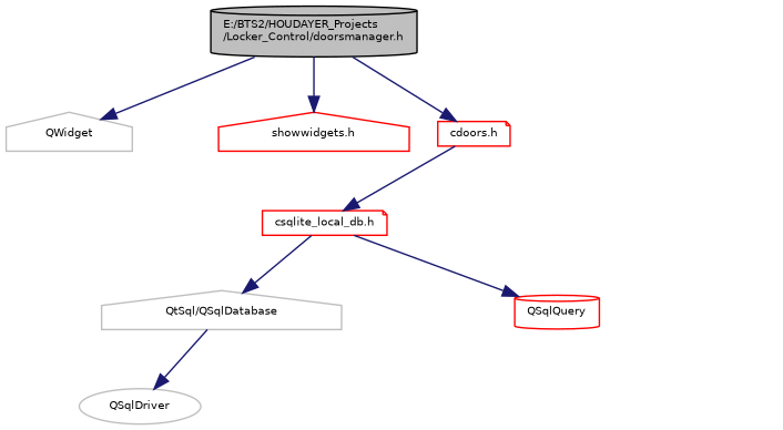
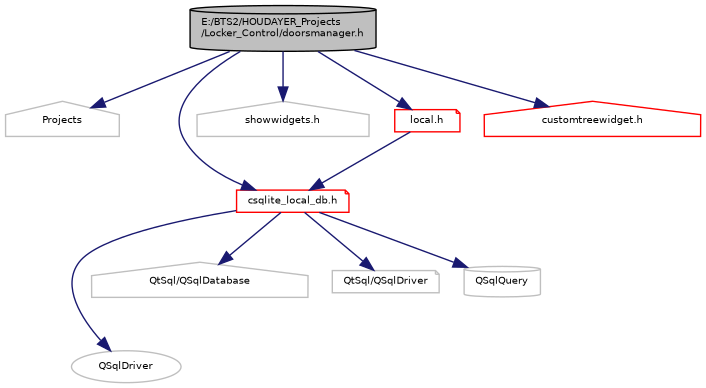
  digraph {
    node [color=grey75 fontname=Helvetica fontsize=7 shape=house]
    edge [color=midnightblue fontname=Helvetica fontsize=7 labelfontname=Helvetica labelfontsize=7 style=solid]
    n1 [color=black fillcolor=grey75 fontcolor=black height=0.2 label="E:/BTS2/HOUDAYER_Projects\l/Locker_Control/doorsmanager.h" shape=cylinder style=filled width=0.4]
-   n2 [height=0.2 label=QWidget width=0.4]
+   n2 [height=0.2 label=Projects width=0.4]
    n3 [color=red height=0.2 label="csqlite_local_db.h" shape=note width=0.4]
-   n4 [color=red height=0.2 label="showwidgets.h" width=0.4]
-   n5 [color=red height=0.2 label="cdoors.h" shape=note width=0.4]
+   n4 [height=0.2 label="showwidgets.h" width=0.4]
+   n5 [color=red height=0.2 label="local.h" shape=note width=0.4]
+   n6 [color=red height=0.2 label="customtreewidget.h" width=0.4]
    n7 [height=0.2 label=QSqlDriver shape=ellipse width=0.4]
    n8 [height=0.2 label="QtSql/QSqlDatabase" width=0.4]
-   n10 [color=red height=0.2 label=QSqlQuery shape=cylinder width=0.4]
+   n9 [height=0.2 label="QtSql/QSqlDriver" shape=note width=0.4]
+   n10 [height=0.2 label=QSqlQuery shape=cylinder width=0.4]
    n1 -> n2
+   n1 -> n3
    n1 -> n4
    n1 -> n5
-   n8 -> n7
+   n1 -> n6
+   n3 -> n7
    n3 -> n8
+   n3 -> n9
    n3 -> n10
    n5 -> n3
  }
